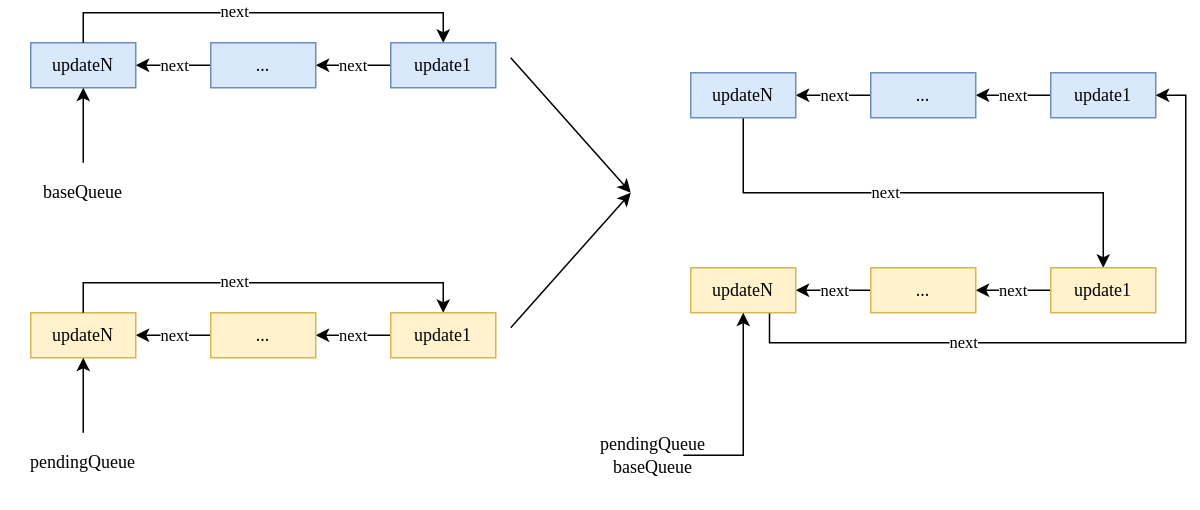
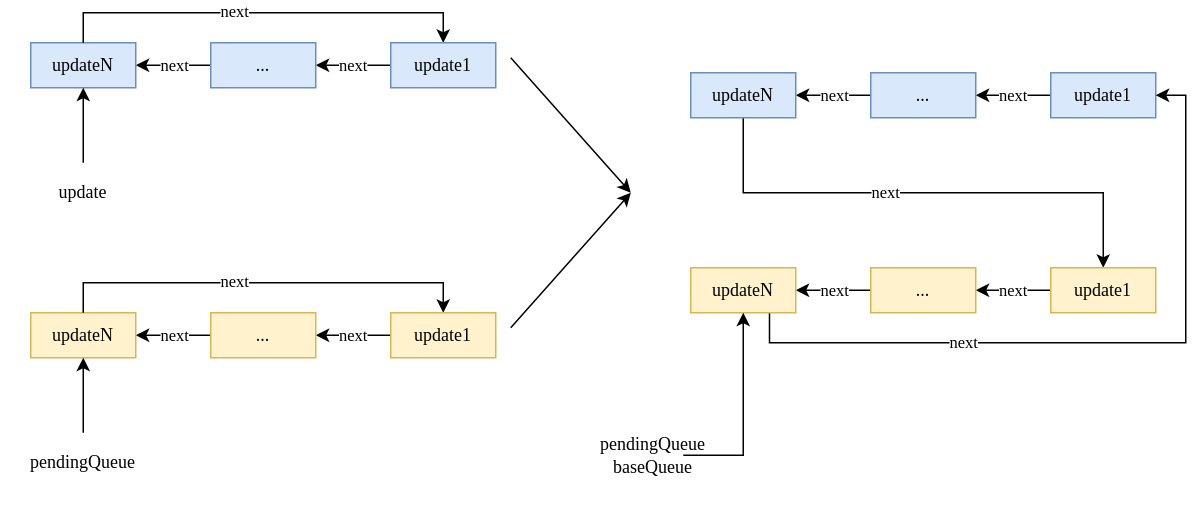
  <mxCell id="0" />
  <mxCell id="1" parent="0" />
  <mxCell id="2" style="edgeStyle=orthogonalEdgeStyle;rounded=0;orthogonalLoop=1;jettySize=auto;html=1;exitX=1;exitY=0.5;exitDx=0;exitDy=0;entryX=0;entryY=0.5;entryDx=0;entryDy=0;startArrow=classic;startFill=1;endArrow=none;endFill=0;fontFamily=Comic Sans MS;" parent="1" source="4" target="6" edge="1"><mxGeometry relative="1" as="geometry" /></mxCell>
  <mxCell id="3" value="next" style="edgeLabel;html=1;align=center;verticalAlign=middle;resizable=0;points=[];fontFamily=Comic Sans MS;" parent="2" vertex="1" connectable="0"><mxGeometry x="-0.2" y="4" relative="1" as="geometry"><mxPoint x="5" y="3" as="offset" /></mxGeometry></mxCell>
  <mxCell id="4" value="updateN" style="rounded=0;whiteSpace=wrap;html=1;fillColor=#dae8fc;strokeColor=#6c8ebf;fontFamily=Comic Sans MS;" parent="1" vertex="1"><mxGeometry x="20" y="20" width="70" height="30" as="geometry" /></mxCell>
  <mxCell id="5" value="next" style="edgeStyle=orthogonalEdgeStyle;rounded=0;orthogonalLoop=1;jettySize=auto;html=1;exitX=1;exitY=0.5;exitDx=0;exitDy=0;entryX=0;entryY=0.5;entryDx=0;entryDy=0;startArrow=classic;startFill=1;endArrow=none;endFill=0;fontFamily=Comic Sans MS;" parent="1" source="6" target="9" edge="1"><mxGeometry relative="1" as="geometry" /></mxCell>
  <mxCell id="6" value="..." style="rounded=0;whiteSpace=wrap;html=1;fillColor=#dae8fc;strokeColor=#6c8ebf;fontFamily=Comic Sans MS;" parent="1" vertex="1"><mxGeometry x="140" y="20" width="70" height="30" as="geometry" /></mxCell>
  <mxCell id="7" style="edgeStyle=orthogonalEdgeStyle;rounded=0;orthogonalLoop=1;jettySize=auto;html=1;exitX=0.5;exitY=0;exitDx=0;exitDy=0;entryX=0.5;entryY=0;entryDx=0;entryDy=0;startArrow=classic;startFill=1;endArrow=none;endFill=0;fontFamily=Comic Sans MS;" parent="1" source="9" target="4" edge="1"><mxGeometry relative="1" as="geometry" /></mxCell>
  <mxCell id="8" value="next" style="edgeLabel;html=1;align=center;verticalAlign=middle;resizable=0;points=[];fontFamily=Comic Sans MS;" parent="7" vertex="1" connectable="0"><mxGeometry x="0.143" y="-2" relative="1" as="geometry"><mxPoint as="offset" /></mxGeometry></mxCell>
  <mxCell id="9" value="update1" style="rounded=0;whiteSpace=wrap;html=1;fillColor=#dae8fc;strokeColor=#6c8ebf;fontFamily=Comic Sans MS;" parent="1" vertex="1"><mxGeometry x="260" y="20" width="70" height="30" as="geometry" /></mxCell>
  <mxCell id="10" value="" style="endArrow=classic;html=1;entryX=0.5;entryY=1;entryDx=0;entryDy=0;fontFamily=Comic Sans MS;" parent="1" target="4" edge="1"><mxGeometry width="50" height="50" relative="1" as="geometry"><mxPoint x="55" y="100" as="sourcePoint" /><mxPoint x="60" y="80" as="targetPoint" /></mxGeometry></mxCell>
- <mxCell id="11" value="baseQueue" style="text;html=1;strokeColor=none;fillColor=none;align=center;verticalAlign=middle;whiteSpace=wrap;rounded=0;fontFamily=Comic Sans MS;" parent="1" vertex="1"><mxGeometry x="35" y="110" width="40" height="20" as="geometry" /></mxCell>
+ <mxCell id="11" value="update" style="text;html=1;strokeColor=none;fillColor=none;align=center;verticalAlign=middle;whiteSpace=wrap;rounded=0;fontFamily=Comic Sans MS;" parent="1" vertex="1"><mxGeometry x="35" y="110" width="40" height="20" as="geometry" /></mxCell>
  <mxCell id="12" style="edgeStyle=orthogonalEdgeStyle;rounded=0;orthogonalLoop=1;jettySize=auto;html=1;exitX=1;exitY=0.5;exitDx=0;exitDy=0;entryX=0;entryY=0.5;entryDx=0;entryDy=0;startArrow=classic;startFill=1;endArrow=none;endFill=0;fontFamily=Comic Sans MS;" parent="1" source="14" target="16" edge="1"><mxGeometry relative="1" as="geometry" /></mxCell>
  <mxCell id="13" value="next" style="edgeLabel;html=1;align=center;verticalAlign=middle;resizable=0;points=[];fontFamily=Comic Sans MS;" parent="12" vertex="1" connectable="0"><mxGeometry x="-0.2" y="4" relative="1" as="geometry"><mxPoint x="5" y="3" as="offset" /></mxGeometry></mxCell>
  <mxCell id="14" value="updateN" style="rounded=0;whiteSpace=wrap;html=1;fillColor=#fff2cc;strokeColor=#d6b656;fontFamily=Comic Sans MS;" parent="1" vertex="1"><mxGeometry x="20" y="200" width="70" height="30" as="geometry" /></mxCell>
  <mxCell id="15" value="next" style="edgeStyle=orthogonalEdgeStyle;rounded=0;orthogonalLoop=1;jettySize=auto;html=1;exitX=1;exitY=0.5;exitDx=0;exitDy=0;entryX=0;entryY=0.5;entryDx=0;entryDy=0;startArrow=classic;startFill=1;endArrow=none;endFill=0;fontFamily=Comic Sans MS;" parent="1" source="16" target="19" edge="1"><mxGeometry relative="1" as="geometry" /></mxCell>
  <mxCell id="16" value="..." style="rounded=0;whiteSpace=wrap;html=1;fillColor=#fff2cc;strokeColor=#d6b656;fontFamily=Comic Sans MS;" parent="1" vertex="1"><mxGeometry x="140" y="200" width="70" height="30" as="geometry" /></mxCell>
  <mxCell id="17" style="edgeStyle=orthogonalEdgeStyle;rounded=0;orthogonalLoop=1;jettySize=auto;html=1;exitX=0.5;exitY=0;exitDx=0;exitDy=0;entryX=0.5;entryY=0;entryDx=0;entryDy=0;startArrow=classic;startFill=1;endArrow=none;endFill=0;fontFamily=Comic Sans MS;" parent="1" source="19" target="14" edge="1"><mxGeometry relative="1" as="geometry" /></mxCell>
  <mxCell id="18" value="next" style="edgeLabel;html=1;align=center;verticalAlign=middle;resizable=0;points=[];fontFamily=Comic Sans MS;" parent="17" vertex="1" connectable="0"><mxGeometry x="0.143" y="-2" relative="1" as="geometry"><mxPoint as="offset" /></mxGeometry></mxCell>
  <mxCell id="19" value="update1" style="rounded=0;whiteSpace=wrap;html=1;fillColor=#fff2cc;strokeColor=#d6b656;fontFamily=Comic Sans MS;" parent="1" vertex="1"><mxGeometry x="260" y="200" width="70" height="30" as="geometry" /></mxCell>
  <mxCell id="20" value="" style="endArrow=classic;html=1;entryX=0.5;entryY=1;entryDx=0;entryDy=0;fontFamily=Comic Sans MS;" parent="1" target="14" edge="1"><mxGeometry width="50" height="50" relative="1" as="geometry"><mxPoint x="55" y="280" as="sourcePoint" /><mxPoint x="60" y="260" as="targetPoint" /></mxGeometry></mxCell>
  <mxCell id="21" value="pendingQueue" style="text;html=1;strokeColor=none;fillColor=none;align=center;verticalAlign=middle;whiteSpace=wrap;rounded=0;fontFamily=Comic Sans MS;" parent="1" vertex="1"><mxGeometry x="35" y="290" width="40" height="20" as="geometry" /></mxCell>
  <mxCell id="22" value="" style="endArrow=classic;html=1;fontFamily=Comic Sans MS;" parent="1" edge="1"><mxGeometry width="50" height="50" relative="1" as="geometry"><mxPoint x="340" y="30" as="sourcePoint" /><mxPoint x="420" y="120" as="targetPoint" /></mxGeometry></mxCell>
  <mxCell id="23" value="" style="endArrow=classic;html=1;fontFamily=Comic Sans MS;" parent="1" edge="1"><mxGeometry width="50" height="50" relative="1" as="geometry"><mxPoint x="340" y="210" as="sourcePoint" /><mxPoint x="420" y="120" as="targetPoint" /></mxGeometry></mxCell>
  <mxCell id="24" style="edgeStyle=orthogonalEdgeStyle;rounded=0;orthogonalLoop=1;jettySize=auto;html=1;exitX=1;exitY=0.5;exitDx=0;exitDy=0;entryX=0;entryY=0.5;entryDx=0;entryDy=0;startArrow=classic;startFill=1;endArrow=none;endFill=0;fontFamily=Comic Sans MS;" parent="1" source="28" target="30" edge="1"><mxGeometry relative="1" as="geometry" /></mxCell>
  <mxCell id="25" value="next" style="edgeLabel;html=1;align=center;verticalAlign=middle;resizable=0;points=[];fontFamily=Comic Sans MS;" parent="24" vertex="1" connectable="0"><mxGeometry x="-0.2" y="4" relative="1" as="geometry"><mxPoint x="5" y="3" as="offset" /></mxGeometry></mxCell>
  <mxCell id="26" style="edgeStyle=orthogonalEdgeStyle;rounded=0;orthogonalLoop=1;jettySize=auto;html=1;exitX=0.5;exitY=1;exitDx=0;exitDy=0;entryX=0.5;entryY=0;entryDx=0;entryDy=0;startArrow=none;startFill=0;endArrow=classic;endFill=1;fontFamily=Comic Sans MS;" parent="1" source="28" target="39" edge="1"><mxGeometry relative="1" as="geometry" /></mxCell>
  <mxCell id="27" value="next" style="edgeLabel;html=1;align=center;verticalAlign=middle;resizable=0;points=[];fontFamily=Comic Sans MS;" parent="26" vertex="1" connectable="0"><mxGeometry x="-0.153" y="1" relative="1" as="geometry"><mxPoint as="offset" /></mxGeometry></mxCell>
  <mxCell id="28" value="updateN" style="rounded=0;whiteSpace=wrap;html=1;fillColor=#dae8fc;strokeColor=#6c8ebf;fontFamily=Comic Sans MS;" parent="1" vertex="1"><mxGeometry x="460" y="40" width="70" height="30" as="geometry" /></mxCell>
  <mxCell id="29" value="next" style="edgeStyle=orthogonalEdgeStyle;rounded=0;orthogonalLoop=1;jettySize=auto;html=1;exitX=1;exitY=0.5;exitDx=0;exitDy=0;entryX=0;entryY=0.5;entryDx=0;entryDy=0;startArrow=classic;startFill=1;endArrow=none;endFill=0;fontFamily=Comic Sans MS;" parent="1" source="30" target="31" edge="1"><mxGeometry relative="1" as="geometry" /></mxCell>
  <mxCell id="30" value="..." style="rounded=0;whiteSpace=wrap;html=1;fillColor=#dae8fc;strokeColor=#6c8ebf;fontFamily=Comic Sans MS;" parent="1" vertex="1"><mxGeometry x="580" y="40" width="70" height="30" as="geometry" /></mxCell>
  <mxCell id="31" value="update1" style="rounded=0;whiteSpace=wrap;html=1;fillColor=#dae8fc;strokeColor=#6c8ebf;fontFamily=Comic Sans MS;" parent="1" vertex="1"><mxGeometry x="700" y="40" width="70" height="30" as="geometry" /></mxCell>
  <mxCell id="32" style="edgeStyle=orthogonalEdgeStyle;rounded=0;orthogonalLoop=1;jettySize=auto;html=1;exitX=1;exitY=0.5;exitDx=0;exitDy=0;entryX=0;entryY=0.5;entryDx=0;entryDy=0;startArrow=classic;startFill=1;endArrow=none;endFill=0;fontFamily=Comic Sans MS;" parent="1" source="36" target="38" edge="1"><mxGeometry relative="1" as="geometry" /></mxCell>
  <mxCell id="33" value="next" style="edgeLabel;html=1;align=center;verticalAlign=middle;resizable=0;points=[];fontFamily=Comic Sans MS;" parent="32" vertex="1" connectable="0"><mxGeometry x="-0.2" y="4" relative="1" as="geometry"><mxPoint x="5" y="3" as="offset" /></mxGeometry></mxCell>
  <mxCell id="34" style="edgeStyle=orthogonalEdgeStyle;rounded=0;orthogonalLoop=1;jettySize=auto;html=1;entryX=1;entryY=0.5;entryDx=0;entryDy=0;startArrow=none;startFill=0;endArrow=classic;endFill=1;exitX=0.75;exitY=1;exitDx=0;exitDy=0;fontFamily=Comic Sans MS;" parent="1" source="36" target="31" edge="1"><mxGeometry relative="1" as="geometry" /></mxCell>
  <mxCell id="35" value="next" style="edgeLabel;html=1;align=center;verticalAlign=middle;resizable=0;points=[];fontFamily=Comic Sans MS;" parent="34" vertex="1" connectable="0"><mxGeometry x="-0.385" y="1" relative="1" as="geometry"><mxPoint x="1" as="offset" /></mxGeometry></mxCell>
  <mxCell id="36" value="updateN" style="rounded=0;whiteSpace=wrap;html=1;fillColor=#fff2cc;strokeColor=#d6b656;fontFamily=Comic Sans MS;" parent="1" vertex="1"><mxGeometry x="460" y="170" width="70" height="30" as="geometry" /></mxCell>
  <mxCell id="37" value="next" style="edgeStyle=orthogonalEdgeStyle;rounded=0;orthogonalLoop=1;jettySize=auto;html=1;exitX=1;exitY=0.5;exitDx=0;exitDy=0;entryX=0;entryY=0.5;entryDx=0;entryDy=0;startArrow=classic;startFill=1;endArrow=none;endFill=0;fontFamily=Comic Sans MS;" parent="1" source="38" target="39" edge="1"><mxGeometry relative="1" as="geometry" /></mxCell>
  <mxCell id="38" value="..." style="rounded=0;whiteSpace=wrap;html=1;fillColor=#fff2cc;strokeColor=#d6b656;fontFamily=Comic Sans MS;" parent="1" vertex="1"><mxGeometry x="580" y="170" width="70" height="30" as="geometry" /></mxCell>
  <mxCell id="39" value="update1" style="rounded=0;whiteSpace=wrap;html=1;fillColor=#fff2cc;strokeColor=#d6b656;fontFamily=Comic Sans MS;" parent="1" vertex="1"><mxGeometry x="700" y="170" width="70" height="30" as="geometry" /></mxCell>
  <mxCell id="40" style="edgeStyle=orthogonalEdgeStyle;rounded=0;orthogonalLoop=1;jettySize=auto;html=1;entryX=0.5;entryY=1;entryDx=0;entryDy=0;startArrow=none;startFill=0;endArrow=classic;endFill=1;fontFamily=Comic Sans MS;" parent="1" source="41" target="36" edge="1"><mxGeometry relative="1" as="geometry" /></mxCell>
  <mxCell id="41" value="pendingQueue&lt;br&gt;baseQueue" style="text;html=1;strokeColor=none;fillColor=none;align=center;verticalAlign=middle;whiteSpace=wrap;rounded=0;fontFamily=Comic Sans MS;" parent="1" vertex="1"><mxGeometry x="415" y="285" width="40" height="20" as="geometry" /></mxCell>
